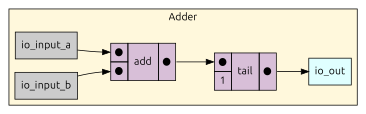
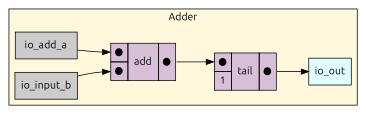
  digraph {
    rankdir=LR
    fontname=Ubuntu
    node [shape=rectangle style=filled fontname=Ubuntu]
    edge [headport=in1 fontname=Ubuntu]
-   n1 [fillcolor="#CCCCCC" label=io_input_a rank=0]
+   n1 [fillcolor="#CCCCCC" label=io_add_a rank=0]
    n2 [label=< <TABLE BORDER="0" CELLBORDER="1" CELLSPACING="0" CELLPADDING="4" BGCOLOR="#D8BFD8">   <TR>     <TD PORT="in1">&#x25cf;</TD>     <TD ROWSPAN="2" > add </TD>     <TD ROWSPAN="2" PORT="out">&#x25cf;</TD>   </TR>   <TR>     <TD PORT="in2">&#x25cf;</TD>   </TR> </TABLE>> shape=plaintext style=""]
    n3 [fillcolor="#CCCCCC" label=io_input_b rank=0]
    n4 [fillcolor="#E0FFFF" label=io_out rank=1000]
    n5 [label=< <TABLE BORDER="0" CELLBORDER="1" CELLSPACING="0" CELLPADDING="4" BGCOLOR="#D8BFD8">   <TR>     <TD PORT="in1">&#x25cf;</TD>     <TD ROWSPAN="2" > tail </TD>     <TD ROWSPAN="2" PORT="out">&#x25cf;</TD>   </TR>   <TR>     <TD>1</TD>   </TR> </TABLE>> shape=plaintext style=""]
    subgraph cluster_1 {
      bgcolor="#FFF8DC"
      label=Adder
      n1
      n2
      n3
      n4
      n5
    }
    n1 -> n2
    n2 -> n5 [tailport=out]
    n3 -> n2 [headport=in2]
    n5 -> n4 [tailport=out headport=""]
  }
